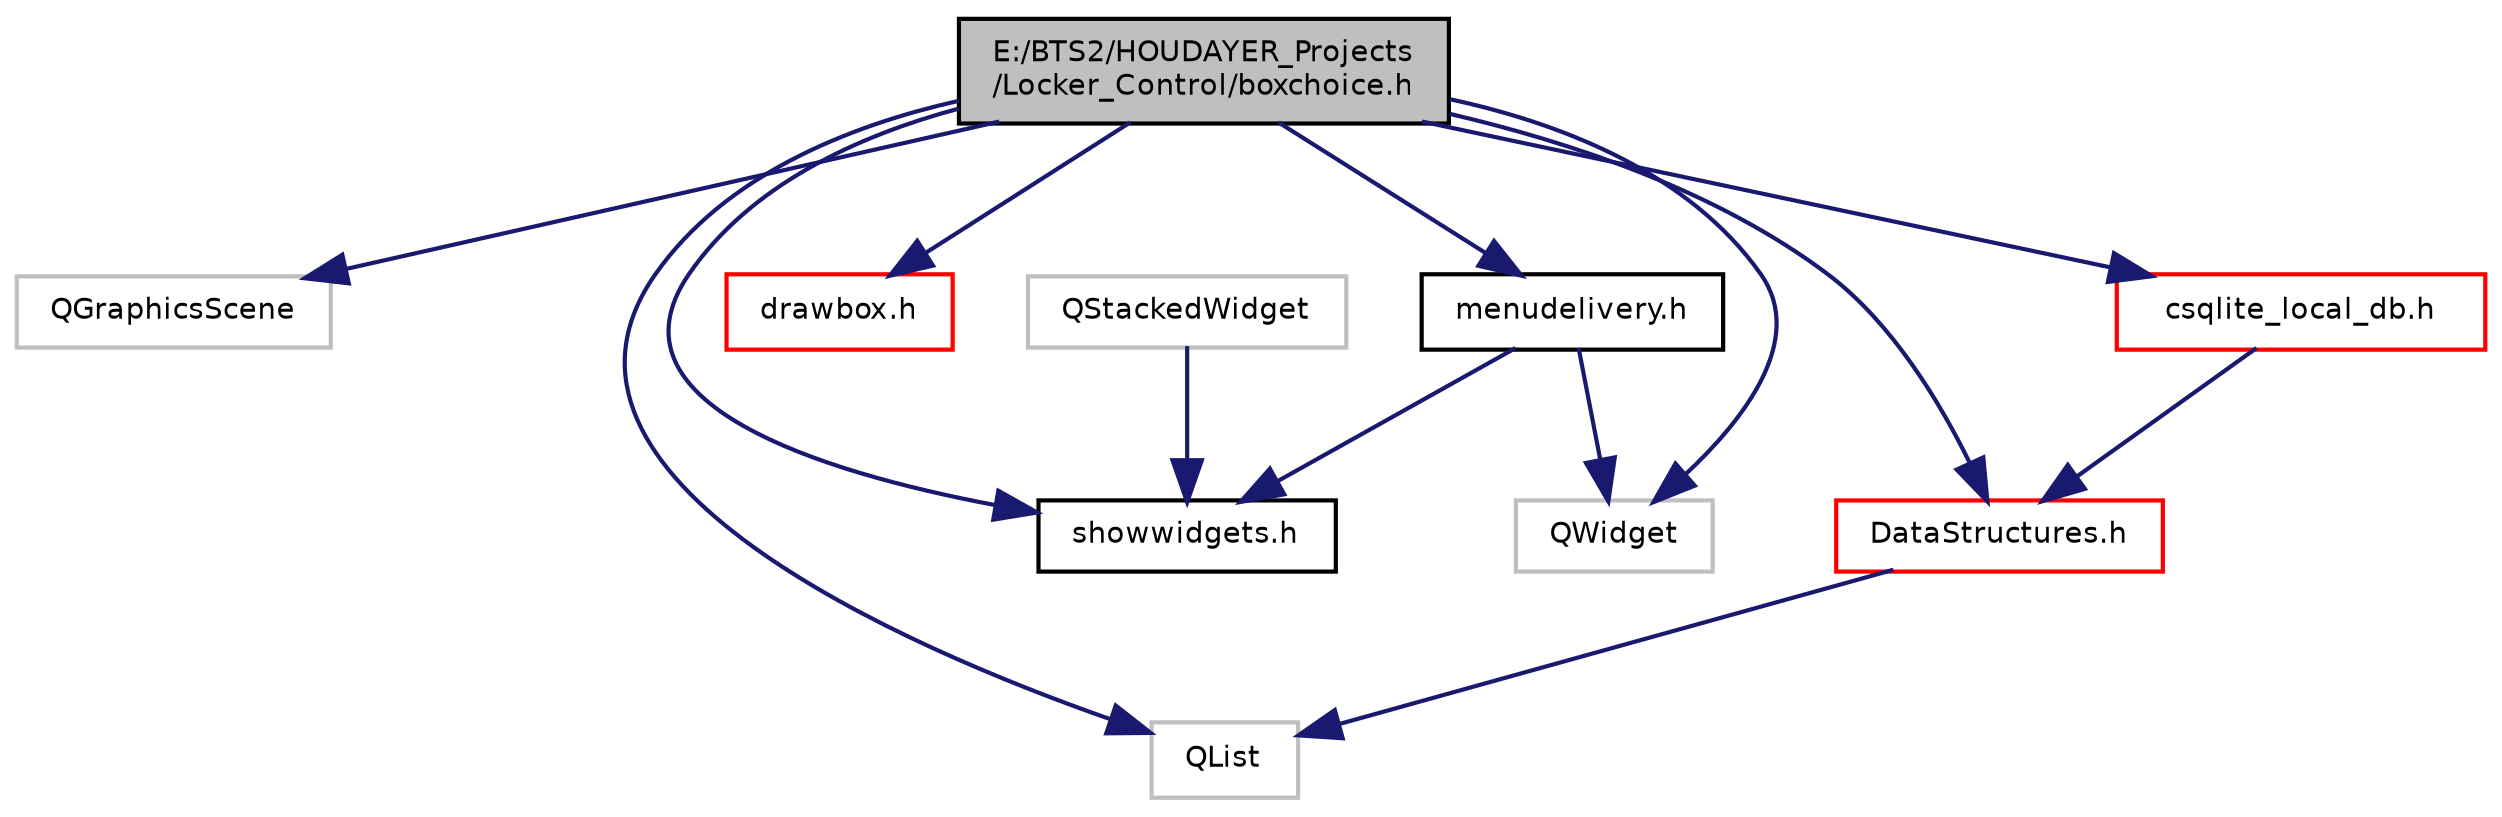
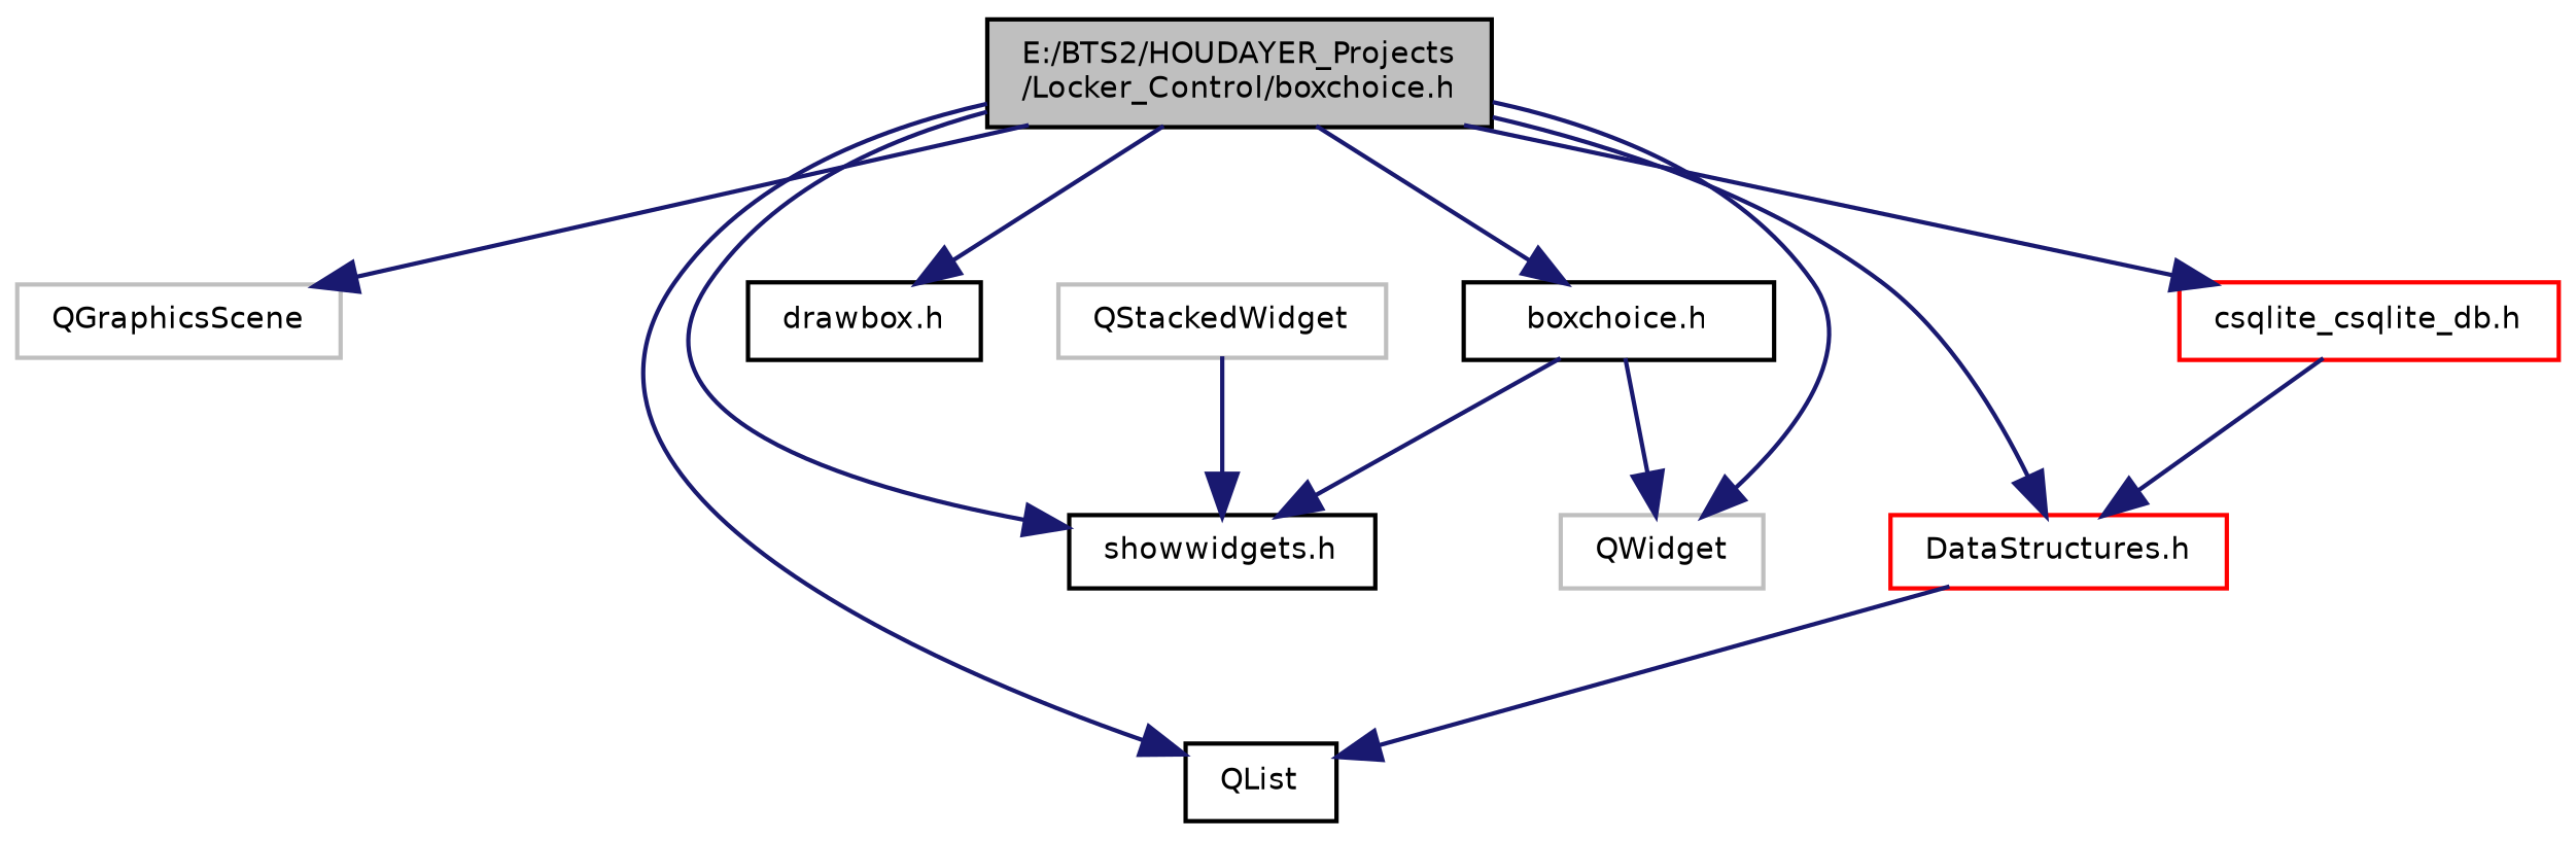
  digraph {
    node [color=grey75 fontname=Helvetica fontsize=7 shape=record]
    edge [color=midnightblue fontname=Helvetica fontsize=7 labelfontname=Helvetica labelfontsize=7 style=solid]
    n1 [color=black fillcolor=grey75 fontcolor=black height=0.2 label="E:/BTS2/HOUDAYER_Projects\l/Locker_Control/boxchoice.h" style=filled width=0.4]
    n2 [height=0.2 label=QWidget width=0.4]
    n3 [height=0.2 label=QGraphicsScene width=0.4]
-   n4 [height=0.2 label=QList width=0.4]
+   n4 [color=black height=0.2 label=QList width=0.4]
    n5 [color=black height=0.2 label="showwidgets.h" width=0.4]
-   n6 [color=red height=0.2 label="drawbox.h" width=0.4]
+   n6 [color=black height=0.2 label="drawbox.h" width=0.4]
    n7 [color=red height=0.2 label="DataStructures.h" width=0.4]
-   n8 [color=black height=0.2 label="menudelivery.h" width=0.4]
-   n9 [color=red height=0.2 label="csqlite_local_db.h" width=0.4]
+   n8 [color=black height=0.2 label="boxchoice.h" width=0.4]
+   n9 [color=red height=0.2 label="csqlite_csqlite_db.h" width=0.4]
    n10 [height=0.2 label=QStackedWidget width=0.4]
    n1 -> n2
    n1 -> n3
    n1 -> n4
    n1 -> n5
    n1 -> n6
    n1 -> n7
    n1 -> n8
    n1 -> n9
    n7 -> n4
    n8 -> n2
    n8 -> n5
    n9 -> n7
    n10 -> n5
  }
